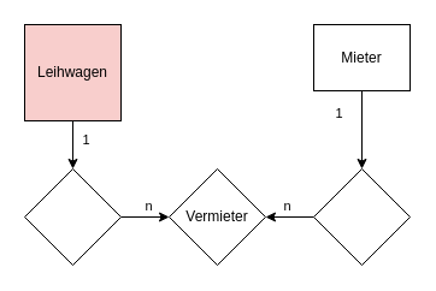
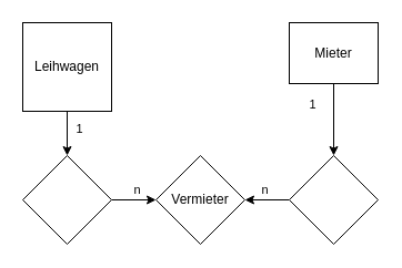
  <mxCell id="0" />
  <mxCell id="1" parent="0" />
  <mxCell id="2" value="" style="edgeStyle=orthogonalEdgeStyle;rounded=0;orthogonalLoop=1;jettySize=auto;html=1;" edge="1" parent="1" source="4" target="11"><mxGeometry relative="1" as="geometry" /></mxCell>
  <mxCell id="3" value="1" style="edgeLabel;html=1;align=center;verticalAlign=middle;resizable=0;points=[];" vertex="1" connectable="0" parent="2"><mxGeometry x="-0.25" relative="1" as="geometry"><mxPoint x="10" as="offset" /></mxGeometry></mxCell>
- <mxCell id="4" value="Leihwagen" style="whiteSpace=wrap;html=1;aspect=fixed;fillColor=#f8cecc;" vertex="1" parent="1"><mxGeometry x="20" y="20" width="80" height="80" as="geometry" /></mxCell>
+ <mxCell id="4" value="Leihwagen" style="whiteSpace=wrap;html=1;aspect=fixed;" vertex="1" parent="1"><mxGeometry x="20" y="20" width="80" height="80" as="geometry" /></mxCell>
  <mxCell id="5" value="Vermieter" style="rhombus;whiteSpace=wrap;html=1;aspect=fixed;" vertex="1" parent="1"><mxGeometry x="140" y="140" width="80" height="80" as="geometry" /></mxCell>
  <mxCell id="6" value="" style="edgeStyle=orthogonalEdgeStyle;rounded=0;orthogonalLoop=1;jettySize=auto;html=1;" edge="1" parent="1" source="8" target="14"><mxGeometry relative="1" as="geometry" /></mxCell>
  <mxCell id="7" value="1" style="edgeLabel;html=1;align=center;verticalAlign=middle;resizable=0;points=[];" vertex="1" connectable="0" parent="6"><mxGeometry x="-0.375" y="2" relative="1" as="geometry"><mxPoint x="-22" y="-2" as="offset" /></mxGeometry></mxCell>
  <mxCell id="8" value="Mieter" style="whiteSpace=wrap;html=1;aspect=fixed;" vertex="1" parent="1"><mxGeometry x="260" y="20" width="80" height="55" as="geometry" /></mxCell>
  <mxCell id="9" value="" style="edgeStyle=orthogonalEdgeStyle;rounded=0;orthogonalLoop=1;jettySize=auto;html=1;" edge="1" parent="1" source="11" target="5"><mxGeometry relative="1" as="geometry" /></mxCell>
  <mxCell id="10" value="n" style="edgeLabel;html=1;align=center;verticalAlign=middle;resizable=0;points=[];" vertex="1" connectable="0" parent="9"><mxGeometry x="0.1" y="1" relative="1" as="geometry"><mxPoint y="-9" as="offset" /></mxGeometry></mxCell>
  <mxCell id="11" value="" style="rhombus;whiteSpace=wrap;html=1;" vertex="1" parent="1"><mxGeometry x="20" y="140" width="80" height="80" as="geometry" /></mxCell>
  <mxCell id="12" value="" style="edgeStyle=orthogonalEdgeStyle;rounded=0;orthogonalLoop=1;jettySize=auto;html=1;" edge="1" parent="1" source="14" target="5"><mxGeometry relative="1" as="geometry" /></mxCell>
  <mxCell id="13" value="n" style="edgeLabel;html=1;align=center;verticalAlign=middle;resizable=0;points=[];" vertex="1" connectable="0" parent="12"><mxGeometry x="0.15" y="1" relative="1" as="geometry"><mxPoint y="-11" as="offset" /></mxGeometry></mxCell>
  <mxCell id="14" value="" style="rhombus;whiteSpace=wrap;html=1;" vertex="1" parent="1"><mxGeometry x="260" y="140" width="80" height="80" as="geometry" /></mxCell>
